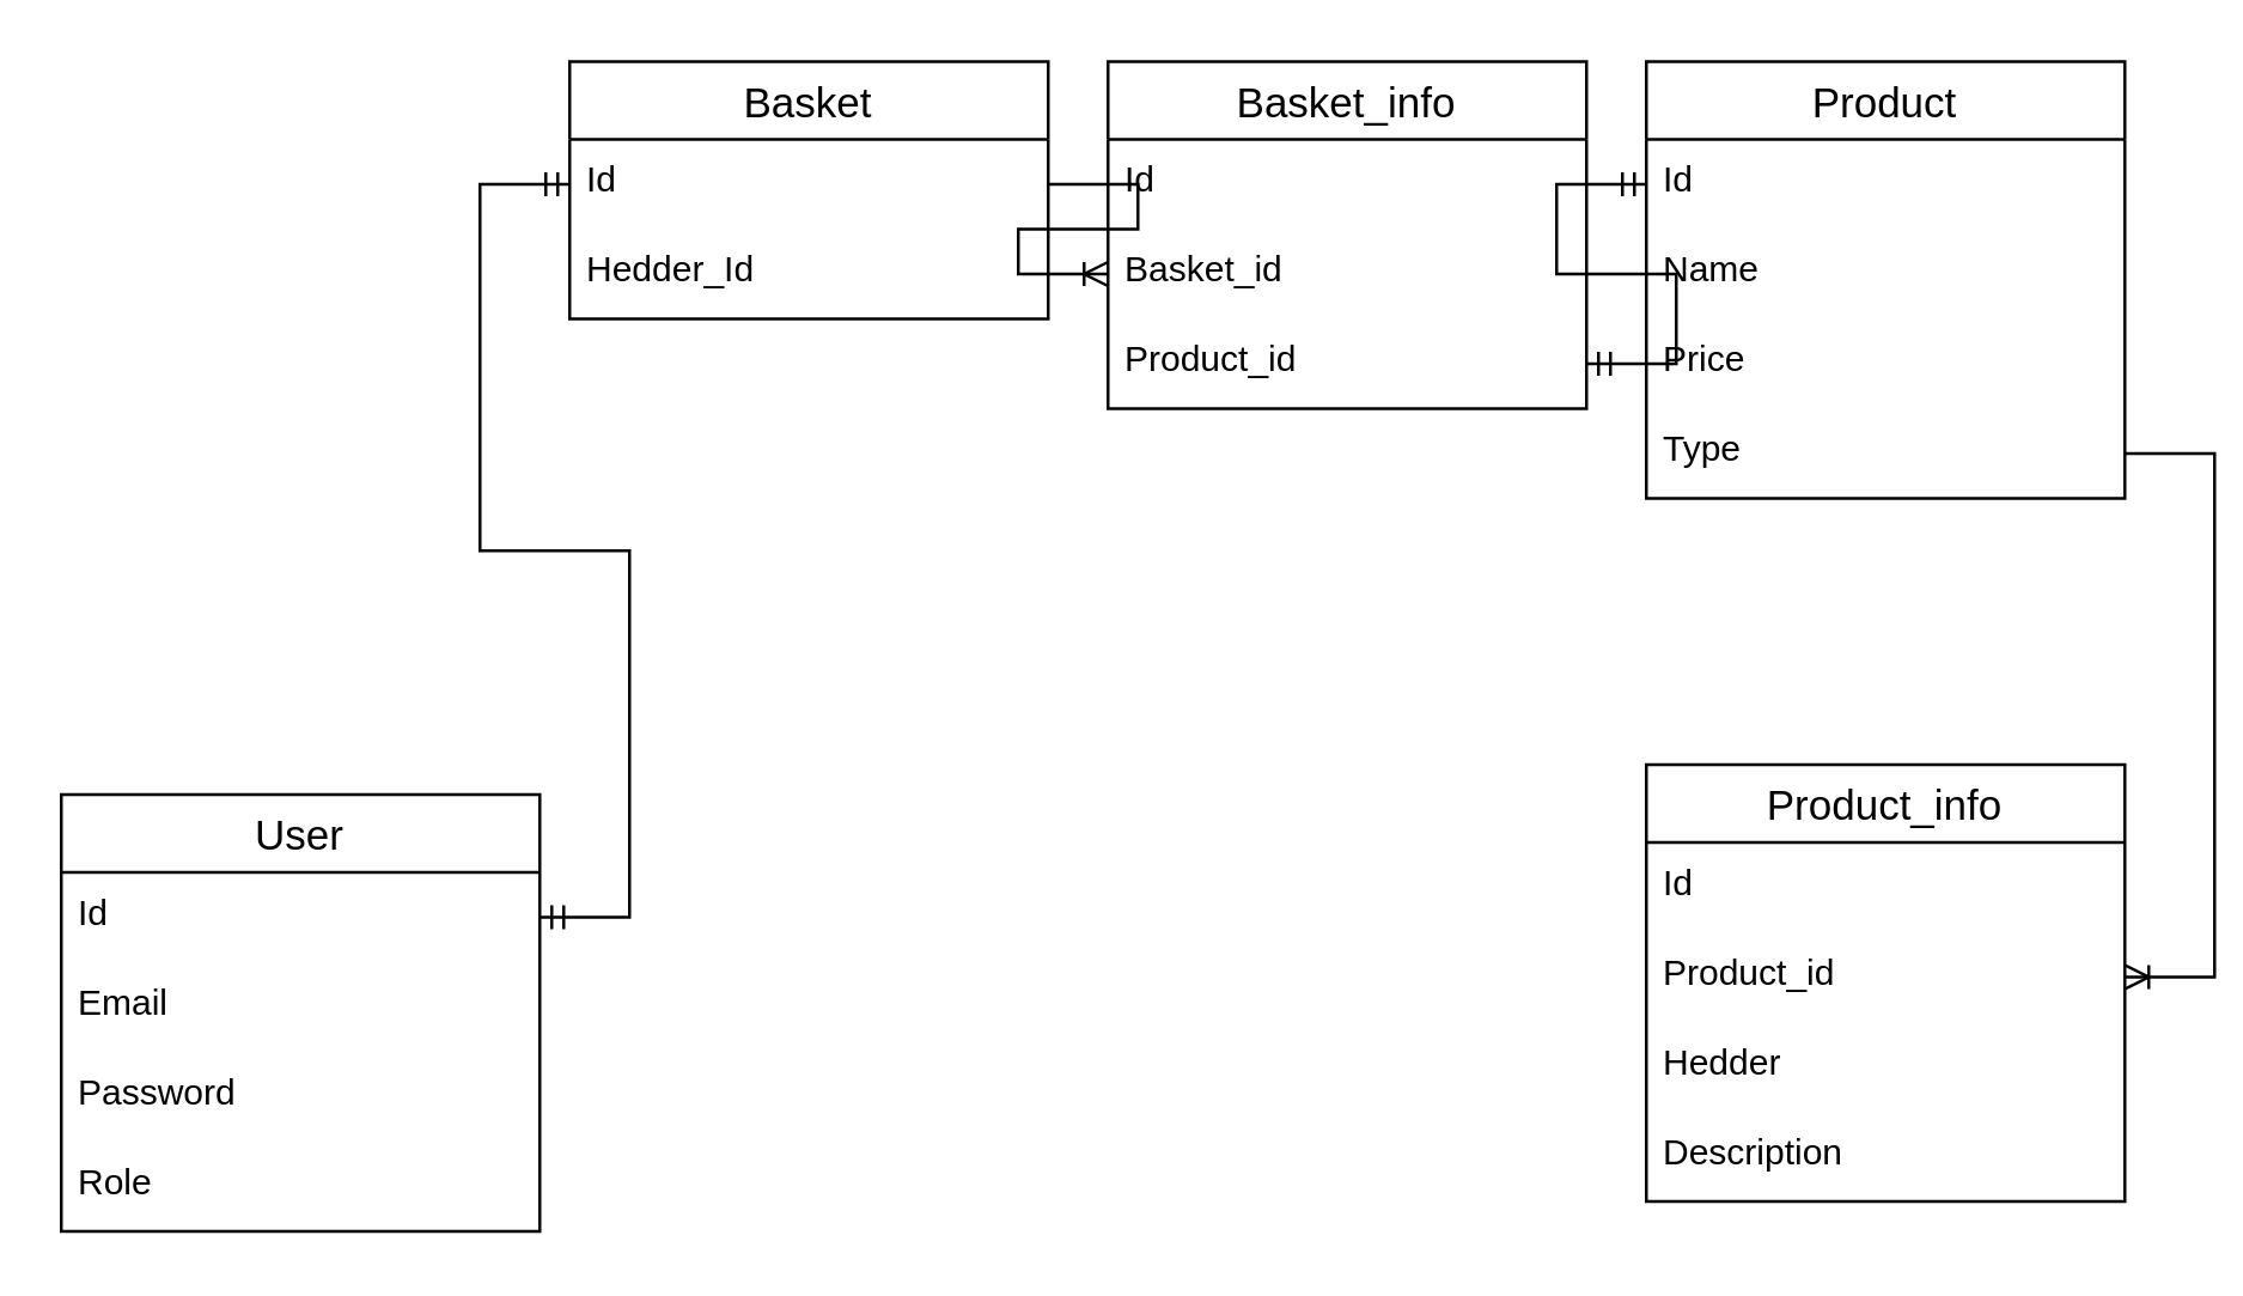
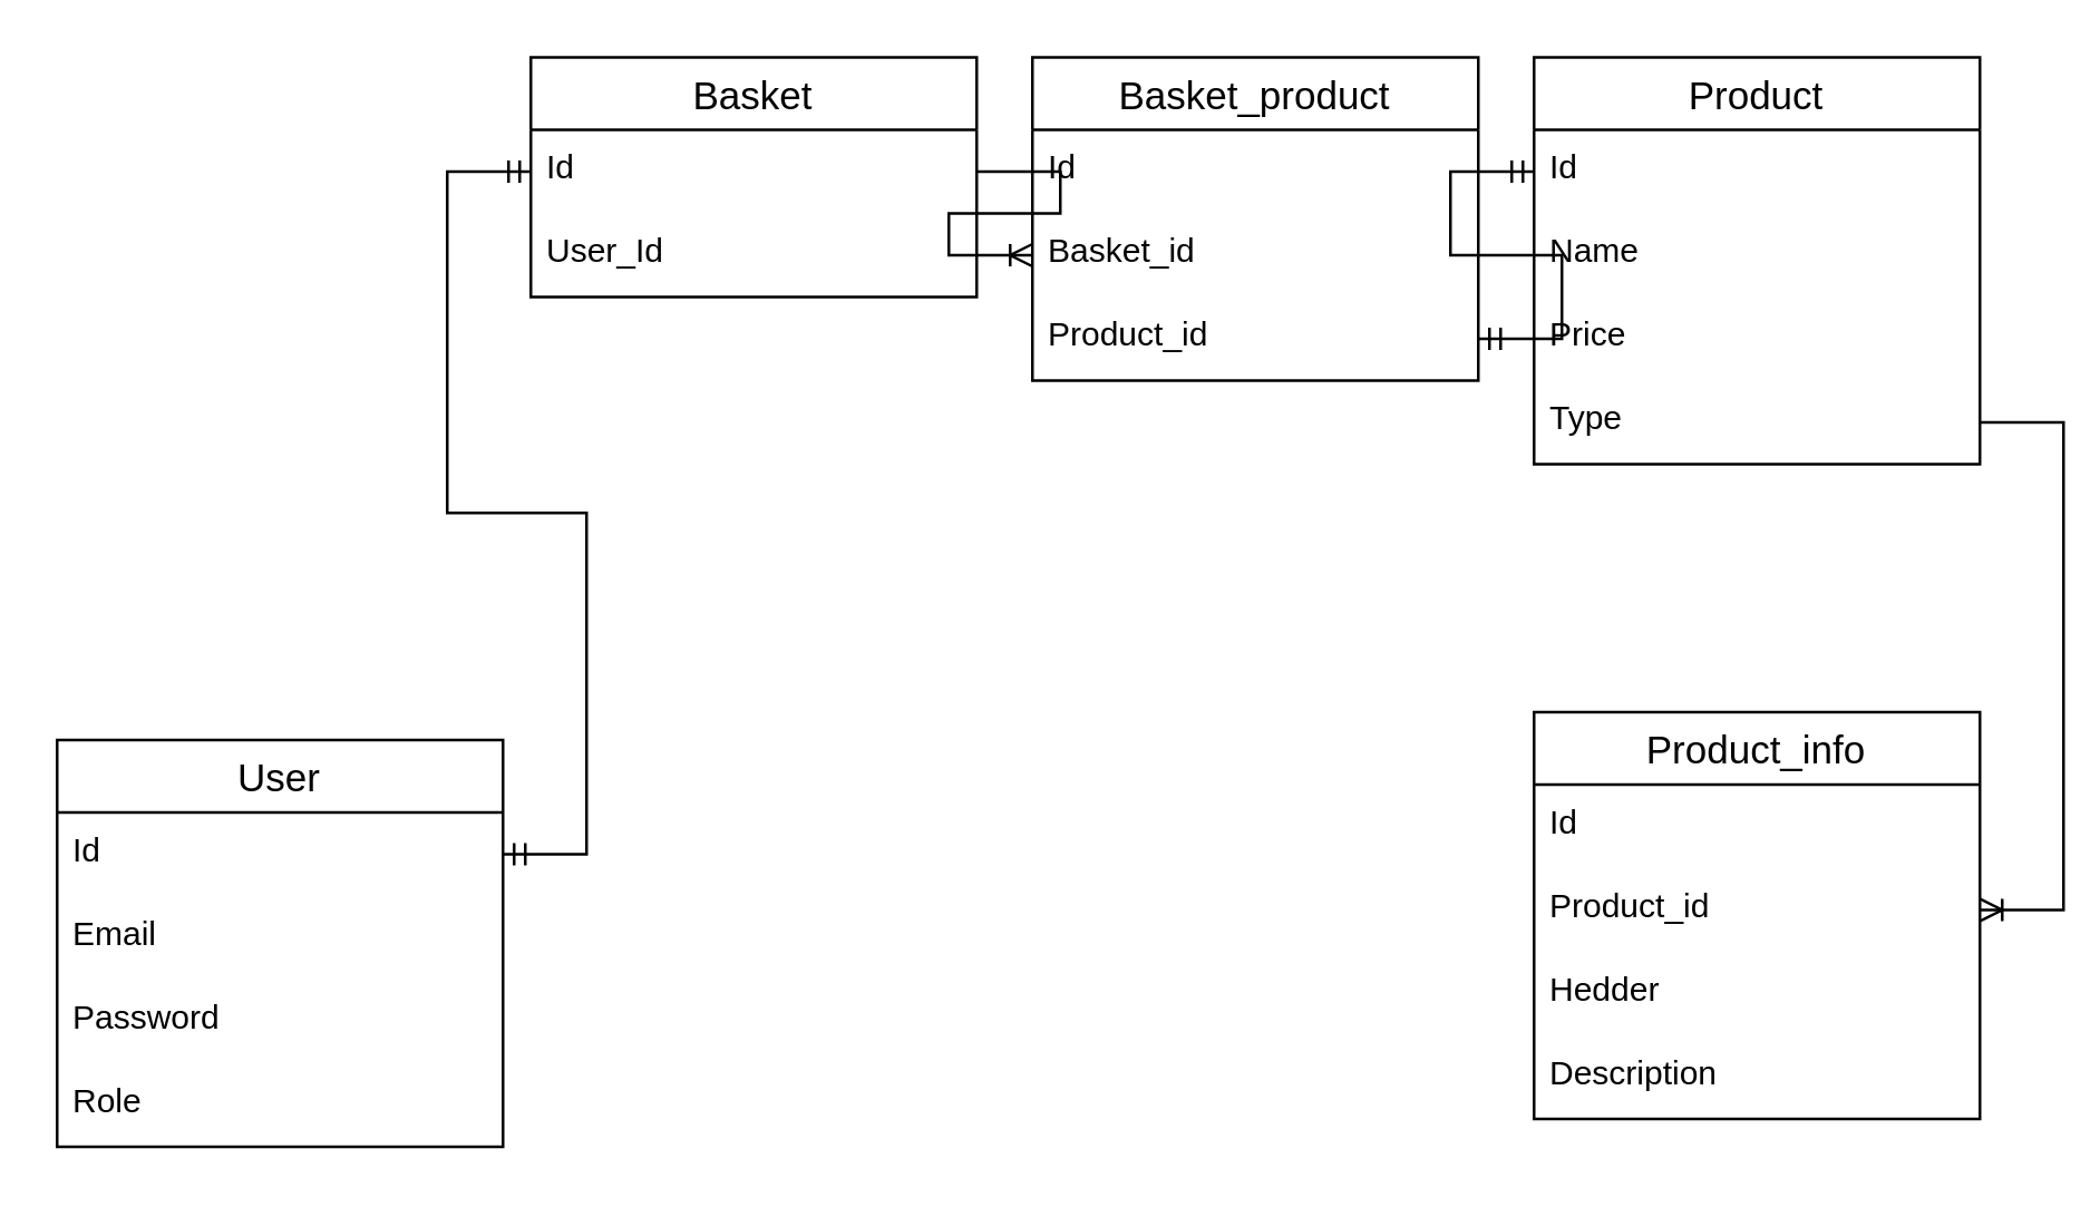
  <mxCell id="0" />
  <mxCell id="1" parent="0" />
  <mxCell id="2" value="User" style="swimlane;fontStyle=0;childLayout=stackLayout;horizontal=1;startSize=26;horizontalStack=0;resizeParent=1;resizeParentMax=0;resizeLast=0;collapsible=1;marginBottom=0;align=center;fontSize=14;" parent="1" vertex="1"><mxGeometry y="265" width="160" height="146" as="geometry" x="20" /></mxCell>
  <mxCell id="3" value="Id" style="text;strokeColor=none;fillColor=none;spacingLeft=4;spacingRight=4;overflow=hidden;rotatable=0;points=[[0,0.5],[1,0.5]];portConstraint=eastwest;fontSize=12;" parent="2" vertex="1"><mxGeometry y="26" width="160" height="30" as="geometry" /></mxCell>
  <mxCell id="4" value="Email" style="text;strokeColor=none;fillColor=none;spacingLeft=4;spacingRight=4;overflow=hidden;rotatable=0;points=[[0,0.5],[1,0.5]];portConstraint=eastwest;fontSize=12;" parent="2" vertex="1"><mxGeometry y="56" width="160" height="30" as="geometry" /></mxCell>
  <mxCell id="5" value="Password" style="text;strokeColor=none;fillColor=none;spacingLeft=4;spacingRight=4;overflow=hidden;rotatable=0;points=[[0,0.5],[1,0.5]];portConstraint=eastwest;fontSize=12;" parent="2" vertex="1"><mxGeometry y="86" width="160" height="30" as="geometry" /></mxCell>
  <mxCell id="6" value="Role" style="text;strokeColor=none;fillColor=none;spacingLeft=4;spacingRight=4;overflow=hidden;rotatable=0;points=[[0,0.5],[1,0.5]];portConstraint=eastwest;fontSize=12;" parent="2" vertex="1"><mxGeometry y="116" width="160" height="30" as="geometry" /></mxCell>
  <mxCell id="7" value="Basket" style="swimlane;fontStyle=0;childLayout=stackLayout;horizontal=1;startSize=26;horizontalStack=0;resizeParent=1;resizeParentMax=0;resizeLast=0;collapsible=1;marginBottom=0;align=center;fontSize=14;" parent="1" vertex="1"><mxGeometry x="190" y="20" width="160" height="86" as="geometry" /></mxCell>
  <mxCell id="8" value="Id" style="text;strokeColor=none;fillColor=none;spacingLeft=4;spacingRight=4;overflow=hidden;rotatable=0;points=[[0,0.5],[1,0.5]];portConstraint=eastwest;fontSize=12;" parent="7" vertex="1"><mxGeometry y="26" width="160" height="30" as="geometry" /></mxCell>
- <mxCell id="9" value="Hedder_Id" style="text;strokeColor=none;fillColor=none;spacingLeft=4;spacingRight=4;overflow=hidden;rotatable=0;points=[[0,0.5],[1,0.5]];portConstraint=eastwest;fontSize=12;" parent="7" vertex="1"><mxGeometry y="56" width="160" height="30" as="geometry" /></mxCell>
+ <mxCell id="9" value="User_Id" style="text;strokeColor=none;fillColor=none;spacingLeft=4;spacingRight=4;overflow=hidden;rotatable=0;points=[[0,0.5],[1,0.5]];portConstraint=eastwest;fontSize=12;" parent="7" vertex="1"><mxGeometry y="56" width="160" height="30" as="geometry" /></mxCell>
  <mxCell id="10" value="" style="edgeStyle=entityRelationEdgeStyle;fontSize=12;html=1;endArrow=ERmandOne;startArrow=ERmandOne;rounded=0;" parent="1" source="3" target="8" edge="1"><mxGeometry width="100" height="100" relative="1" as="geometry"><mxPoint x="200" y="175" as="sourcePoint" /><mxPoint x="300" y="75" as="targetPoint" /></mxGeometry></mxCell>
  <mxCell id="11" value="Product" style="swimlane;fontStyle=0;childLayout=stackLayout;horizontal=1;startSize=26;horizontalStack=0;resizeParent=1;resizeParentMax=0;resizeLast=0;collapsible=1;marginBottom=0;align=center;fontSize=14;" parent="1" vertex="1"><mxGeometry x="550" y="20" width="160" height="146" as="geometry" /></mxCell>
  <mxCell id="12" value="Id" style="text;strokeColor=none;fillColor=none;spacingLeft=4;spacingRight=4;overflow=hidden;rotatable=0;points=[[0,0.5],[1,0.5]];portConstraint=eastwest;fontSize=12;" parent="11" vertex="1"><mxGeometry y="26" width="160" height="30" as="geometry" /></mxCell>
  <mxCell id="13" value="Name" style="text;strokeColor=none;fillColor=none;spacingLeft=4;spacingRight=4;overflow=hidden;rotatable=0;points=[[0,0.5],[1,0.5]];portConstraint=eastwest;fontSize=12;" parent="11" vertex="1"><mxGeometry y="56" width="160" height="30" as="geometry" /></mxCell>
  <mxCell id="14" value="Price" style="text;strokeColor=none;fillColor=none;spacingLeft=4;spacingRight=4;overflow=hidden;rotatable=0;points=[[0,0.5],[1,0.5]];portConstraint=eastwest;fontSize=12;" parent="11" vertex="1"><mxGeometry y="86" width="160" height="30" as="geometry" /></mxCell>
  <mxCell id="15" value="Type&#10;" style="text;strokeColor=none;fillColor=none;spacingLeft=4;spacingRight=4;overflow=hidden;rotatable=0;points=[[0,0.5],[1,0.5]];portConstraint=eastwest;fontSize=12;" parent="11" vertex="1"><mxGeometry y="116" width="160" height="30" as="geometry" /></mxCell>
  <mxCell id="16" value="Product_info" style="swimlane;fontStyle=0;childLayout=stackLayout;horizontal=1;startSize=26;horizontalStack=0;resizeParent=1;resizeParentMax=0;resizeLast=0;collapsible=1;marginBottom=0;align=center;fontSize=14;" parent="1" vertex="1"><mxGeometry x="550" y="255" width="160" height="146" as="geometry" /></mxCell>
  <mxCell id="17" value="Id" style="text;strokeColor=none;fillColor=none;spacingLeft=4;spacingRight=4;overflow=hidden;rotatable=0;points=[[0,0.5],[1,0.5]];portConstraint=eastwest;fontSize=12;" parent="16" vertex="1"><mxGeometry y="26" width="160" height="30" as="geometry" /></mxCell>
  <mxCell id="18" value="Product_id&#10;" style="text;strokeColor=none;fillColor=none;spacingLeft=4;spacingRight=4;overflow=hidden;rotatable=0;points=[[0,0.5],[1,0.5]];portConstraint=eastwest;fontSize=12;" parent="16" vertex="1"><mxGeometry y="56" width="160" height="30" as="geometry" /></mxCell>
  <mxCell id="19" value="Hedder&#10;" style="text;strokeColor=none;fillColor=none;spacingLeft=4;spacingRight=4;overflow=hidden;rotatable=0;points=[[0,0.5],[1,0.5]];portConstraint=eastwest;fontSize=12;" parent="16" vertex="1"><mxGeometry y="86" width="160" height="30" as="geometry" /></mxCell>
  <mxCell id="20" value="Description" style="text;strokeColor=none;fillColor=none;spacingLeft=4;spacingRight=4;overflow=hidden;rotatable=0;points=[[0,0.5],[1,0.5]];portConstraint=eastwest;fontSize=12;" parent="16" vertex="1"><mxGeometry y="116" width="160" height="30" as="geometry" /></mxCell>
  <mxCell id="21" value="" style="edgeStyle=entityRelationEdgeStyle;fontSize=12;html=1;endArrow=ERoneToMany;rounded=0;exitX=1;exitY=0.5;exitDx=0;exitDy=0;entryX=1;entryY=0.5;entryDx=0;entryDy=0;" parent="1" source="15" target="18" edge="1"><mxGeometry width="100" height="100" relative="1" as="geometry"><mxPoint x="740" y="355" as="sourcePoint" /><mxPoint x="780" y="275" as="targetPoint" /></mxGeometry></mxCell>
- <mxCell id="22" value="Basket_info" style="swimlane;fontStyle=0;childLayout=stackLayout;horizontal=1;startSize=26;horizontalStack=0;resizeParent=1;resizeParentMax=0;resizeLast=0;collapsible=1;marginBottom=0;align=center;fontSize=14;" parent="1" vertex="1"><mxGeometry x="370" y="20" width="160" height="116" as="geometry" /></mxCell>
+ <mxCell id="22" value="Basket_product" style="swimlane;fontStyle=0;childLayout=stackLayout;horizontal=1;startSize=26;horizontalStack=0;resizeParent=1;resizeParentMax=0;resizeLast=0;collapsible=1;marginBottom=0;align=center;fontSize=14;" parent="1" vertex="1"><mxGeometry x="370" y="20" width="160" height="116" as="geometry" /></mxCell>
  <mxCell id="23" value="Id" style="text;strokeColor=none;fillColor=none;spacingLeft=4;spacingRight=4;overflow=hidden;rotatable=0;points=[[0,0.5],[1,0.5]];portConstraint=eastwest;fontSize=12;" parent="22" vertex="1"><mxGeometry y="26" width="160" height="30" as="geometry" /></mxCell>
  <mxCell id="24" value="Basket_id" style="text;strokeColor=none;fillColor=none;spacingLeft=4;spacingRight=4;overflow=hidden;rotatable=0;points=[[0,0.5],[1,0.5]];portConstraint=eastwest;fontSize=12;" parent="22" vertex="1"><mxGeometry y="56" width="160" height="30" as="geometry" /></mxCell>
  <mxCell id="25" value="Product_id" style="text;strokeColor=none;fillColor=none;spacingLeft=4;spacingRight=4;overflow=hidden;rotatable=0;points=[[0,0.5],[1,0.5]];portConstraint=eastwest;fontSize=12;" parent="22" vertex="1"><mxGeometry y="86" width="160" height="30" as="geometry" /></mxCell>
  <mxCell id="26" value="" style="edgeStyle=entityRelationEdgeStyle;fontSize=12;html=1;endArrow=ERmandOne;startArrow=ERmandOne;rounded=0;exitX=1;exitY=0.5;exitDx=0;exitDy=0;" parent="1" source="25" target="12" edge="1"><mxGeometry width="100" height="100" relative="1" as="geometry"><mxPoint x="380" y="345" as="sourcePoint" /><mxPoint x="480" y="245" as="targetPoint" /></mxGeometry></mxCell>
  <mxCell id="27" value="" style="edgeStyle=entityRelationEdgeStyle;fontSize=12;html=1;endArrow=ERoneToMany;rounded=0;exitX=1;exitY=0.5;exitDx=0;exitDy=0;entryX=0;entryY=0.5;entryDx=0;entryDy=0;" parent="1" source="8" target="24" edge="1"><mxGeometry width="100" height="100" relative="1" as="geometry"><mxPoint x="380" y="345" as="sourcePoint" /><mxPoint x="480" y="245" as="targetPoint" /></mxGeometry></mxCell>
